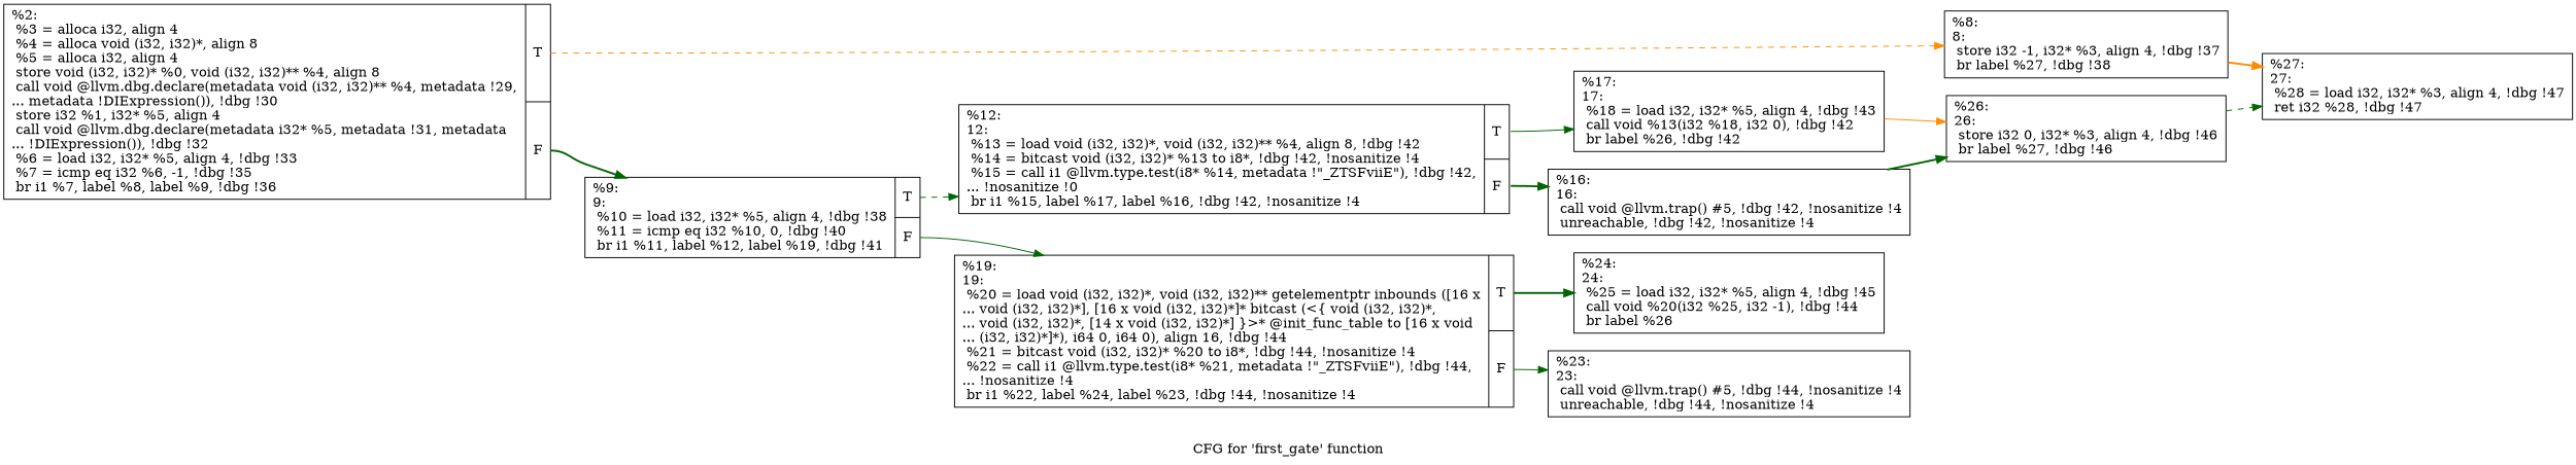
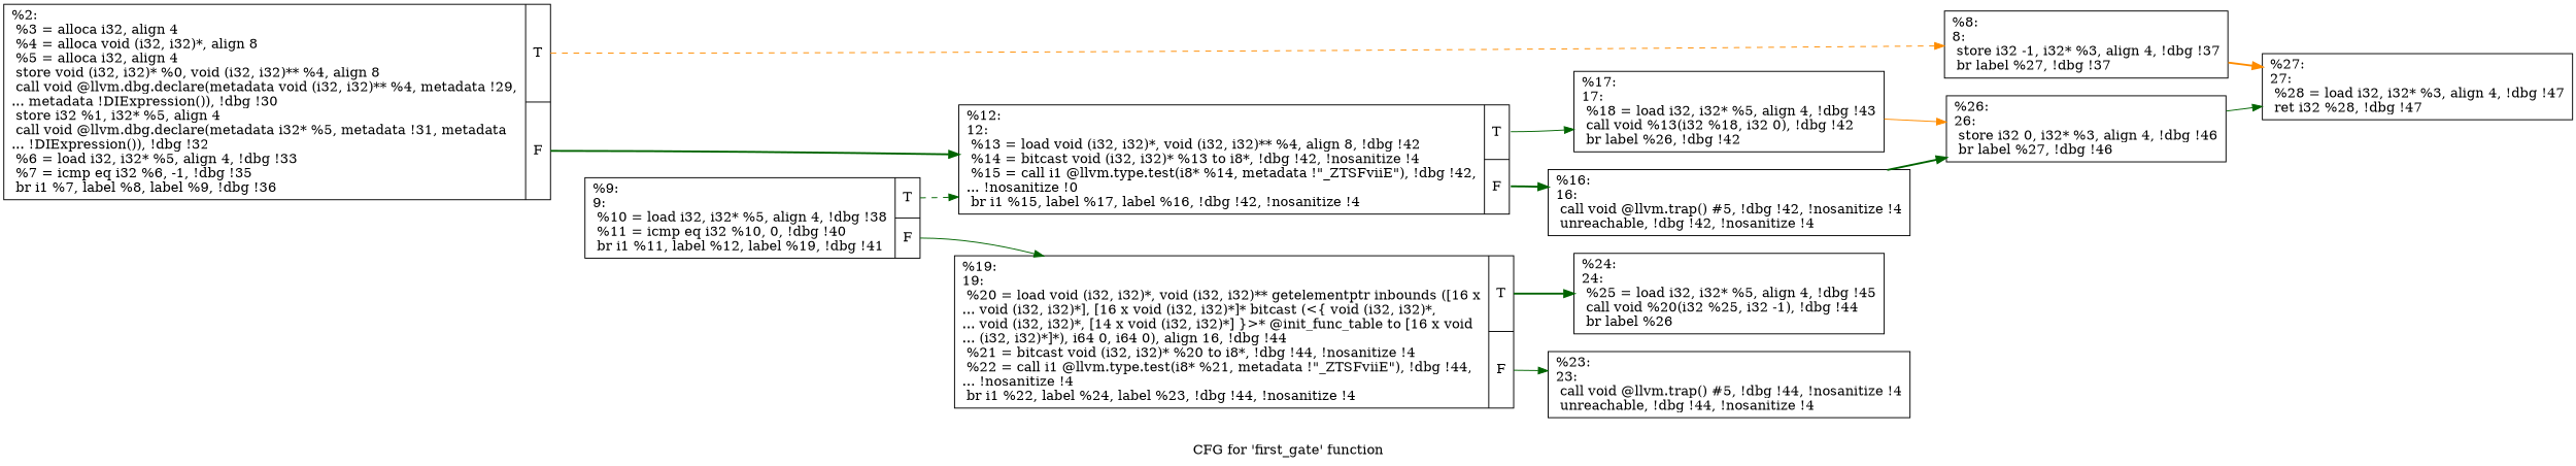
  digraph {
    label="CFG for 'first_gate' function"
    rankdir=LR
    node [shape=record]
    edge [color=darkgreen style=bold]
    n1 [label="{%2:\l  %3 = alloca i32, align 4\l  %4 = alloca void (i32, i32)*, align 8\l  %5 = alloca i32, align 4\l  store void (i32, i32)* %0, void (i32, i32)** %4, align 8\l  call void @llvm.dbg.declare(metadata void (i32, i32)** %4, metadata !29,\l... metadata !DIExpression()), !dbg !30\l  store i32 %1, i32* %5, align 4\l  call void @llvm.dbg.declare(metadata i32* %5, metadata !31, metadata\l... !DIExpression()), !dbg !32\l  %6 = load i32, i32* %5, align 4, !dbg !33\l  %7 = icmp eq i32 %6, -1, !dbg !35\l  br i1 %7, label %8, label %9, !dbg !36\l|{<s0>T|<s1>F}}"]
-   n2 [label="{%8:\l8:                                                \l  store i32 -1, i32* %3, align 4, !dbg !37\l  br label %27, !dbg !38\l}"]
+   n2 [label="{%8:\l8:                                                \l  store i32 -1, i32* %3, align 4, !dbg !37\l  br label %27, !dbg !37\l}"]
    n3 [label="{%9:\l9:                                                \l  %10 = load i32, i32* %5, align 4, !dbg !38\l  %11 = icmp eq i32 %10, 0, !dbg !40\l  br i1 %11, label %12, label %19, !dbg !41\l|{<s0>T|<s1>F}}"]
    n4 [label="{%27:\l27:                                               \l  %28 = load i32, i32* %3, align 4, !dbg !47\l  ret i32 %28, !dbg !47\l}"]
    n5 [label="{%12:\l12:                                               \l  %13 = load void (i32, i32)*, void (i32, i32)** %4, align 8, !dbg !42\l  %14 = bitcast void (i32, i32)* %13 to i8*, !dbg !42, !nosanitize !4\l  %15 = call i1 @llvm.type.test(i8* %14, metadata !\"_ZTSFviiE\"), !dbg !42,\l... !nosanitize !0\l  br i1 %15, label %17, label %16, !dbg !42, !nosanitize !4\l|{<s0>T|<s1>F}}"]
    n6 [label="{%19:\l19:                                               \l  %20 = load void (i32, i32)*, void (i32, i32)** getelementptr inbounds ([16 x\l... void (i32, i32)*], [16 x void (i32, i32)*]* bitcast (\<\{ void (i32, i32)*,\l... void (i32, i32)*, [14 x void (i32, i32)*] \}\>* @init_func_table to [16 x void\l... (i32, i32)*]*), i64 0, i64 0), align 16, !dbg !44\l  %21 = bitcast void (i32, i32)* %20 to i8*, !dbg !44, !nosanitize !4\l  %22 = call i1 @llvm.type.test(i8* %21, metadata !\"_ZTSFviiE\"), !dbg !44,\l... !nosanitize !4\l  br i1 %22, label %24, label %23, !dbg !44, !nosanitize !4\l|{<s0>T|<s1>F}}"]
    n7 [label="{%17:\l17:                                               \l  %18 = load i32, i32* %5, align 4, !dbg !43\l  call void %13(i32 %18, i32 0), !dbg !42\l  br label %26, !dbg !42\l}"]
    n8 [label="{%16:\l16:                                               \l  call void @llvm.trap() #5, !dbg !42, !nosanitize !4\l  unreachable, !dbg !42, !nosanitize !4\l}"]
    n9 [label="{%24:\l24:                                               \l  %25 = load i32, i32* %5, align 4, !dbg !45\l  call void %20(i32 %25, i32 -1), !dbg !44\l  br label %26\l}"]
    n10 [label="{%23:\l23:                                               \l  call void @llvm.trap() #5, !dbg !44, !nosanitize !4\l  unreachable, !dbg !44, !nosanitize !4\l}"]
    n11 [label="{%26:\l26:                                               \l  store i32 0, i32* %3, align 4, !dbg !46\l  br label %27, !dbg !46\l}"]
    n1 -> n2 [color=darkorange style=dashed tailport=s0]
-   n1 -> n3 [tailport=s1]
+   n1 -> n5 [tailport=s1]
    n2 -> n4 [color=darkorange]
    n3 -> n5 [style=dashed tailport=s0]
    n3 -> n6 [style=solid tailport=s1]
    n5 -> n7 [style=solid tailport=s0]
    n5 -> n8 [tailport=s1]
    n6 -> n9 [tailport=s0]
    n6 -> n10 [style=solid tailport=s1]
    n7 -> n11 [color=darkorange style=solid]
    n8 -> n11
-   n11 -> n4 [style=dashed]
+   n11 -> n4 [style=solid]
  }
